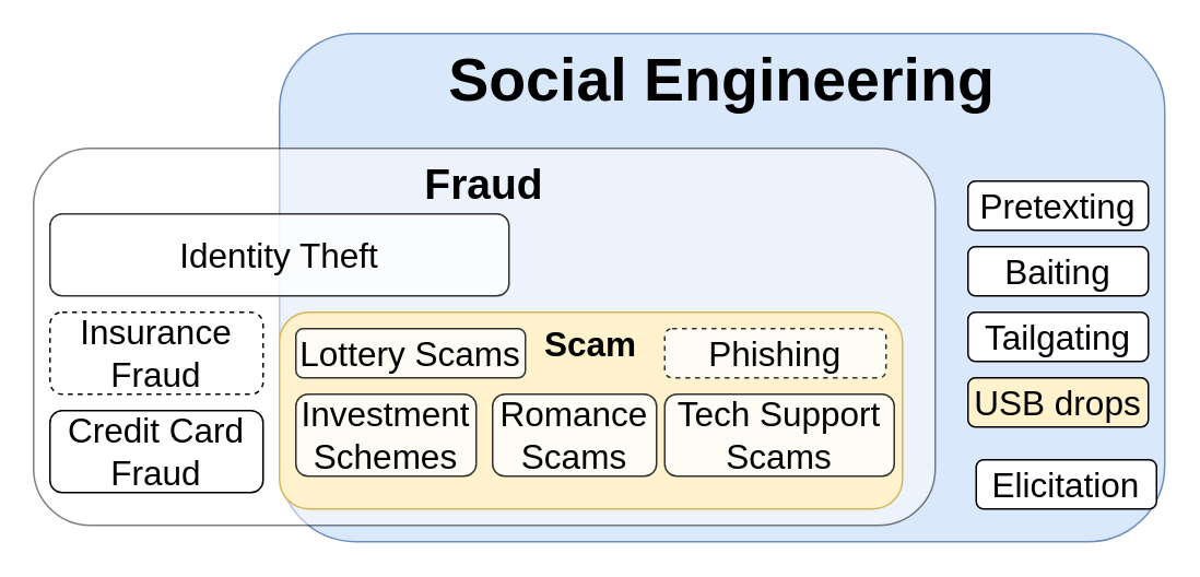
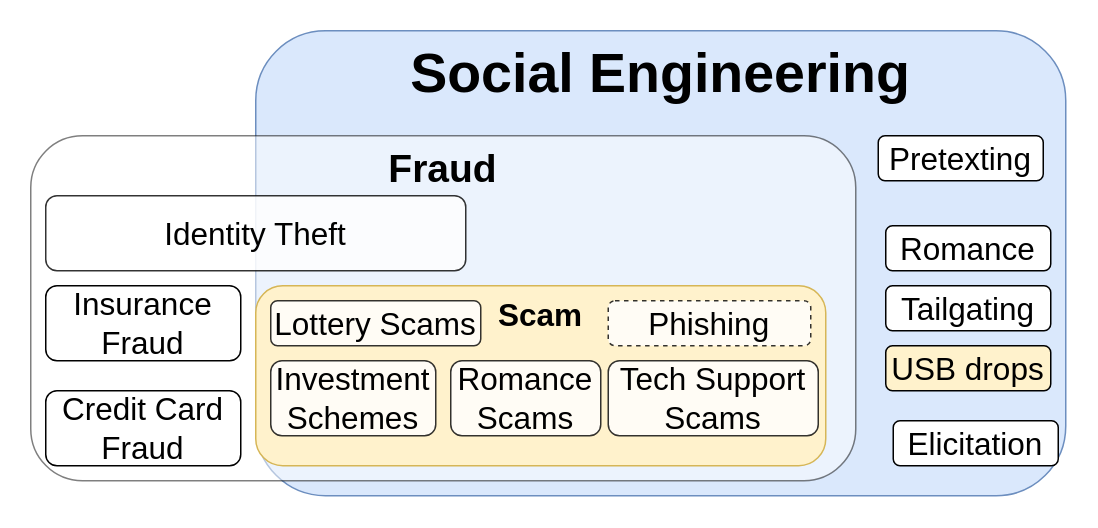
  <mxCell id="0" />
  <mxCell id="1" parent="0" />
  <mxCell id="2" value="&lt;font style=&quot;font-size: 37px;&quot;&gt;&lt;b&gt;Social Engineering&lt;/b&gt;&lt;/font&gt;" style="rounded=1;whiteSpace=wrap;html=1;verticalAlign=top;fillColor=#dae8fc;strokeColor=#6c8ebf;" vertex="1" parent="1"><mxGeometry x="170" y="20" width="540" height="310" as="geometry" /></mxCell>
  <mxCell id="3" value="Fraud" style="rounded=1;whiteSpace=wrap;html=1;verticalAlign=top;fontSize=26;fontStyle=1;opacity=50;" vertex="1" parent="1"><mxGeometry x="20" y="90" width="550" height="230" as="geometry" /></mxCell>
  <mxCell id="4" value="Scam" style="rounded=1;whiteSpace=wrap;html=1;fontSize=21;verticalAlign=top;fontStyle=1;fillColor=#fff2cc;strokeColor=#d6b656;" vertex="1" parent="1"><mxGeometry x="170" y="190" width="380" height="120" as="geometry" /></mxCell>
  <mxCell id="5" value="Tailgating" style="rounded=1;whiteSpace=wrap;html=1;fontSize=21;" vertex="1" parent="1"><mxGeometry x="590" y="190" width="110" height="30" as="geometry" /></mxCell>
- <mxCell id="6" value="Baiting" style="rounded=1;whiteSpace=wrap;html=1;fontSize=21;" vertex="1" parent="1"><mxGeometry x="590" y="150" width="110" height="30" as="geometry" /></mxCell>
- <mxCell id="7" value="Pretexting" style="rounded=1;whiteSpace=wrap;html=1;fontSize=21;" vertex="1" parent="1"><mxGeometry x="590" y="110" width="110" height="30" as="geometry" /></mxCell>
- <mxCell id="8" value="Insurance Fraud" style="rounded=1;whiteSpace=wrap;html=1;fontSize=21;dashed=1;" vertex="1" parent="1"><mxGeometry x="30" y="190" width="130" height="50" as="geometry" /></mxCell>
- <mxCell id="9" value="Credit Card Fraud" style="rounded=1;whiteSpace=wrap;html=1;fontSize=21;" vertex="1" parent="1"><mxGeometry x="30" y="250" width="130" height="50" as="geometry" /></mxCell>
+ <mxCell id="6" value="Romance" style="rounded=1;whiteSpace=wrap;html=1;fontSize=21;" vertex="1" parent="1"><mxGeometry x="590" y="150" width="110" height="30" as="geometry" /></mxCell>
+ <mxCell id="7" value="Pretexting" style="rounded=1;whiteSpace=wrap;html=1;fontSize=21;" vertex="1" parent="1"><mxGeometry x="585" y="90" width="110" height="30" as="geometry" /></mxCell>
+ <mxCell id="8" value="Insurance Fraud" style="rounded=1;whiteSpace=wrap;html=1;fontSize=21;" vertex="1" parent="1"><mxGeometry x="30" y="190" width="130" height="50" as="geometry" /></mxCell>
+ <mxCell id="9" value="Credit Card Fraud" style="rounded=1;whiteSpace=wrap;html=1;fontSize=21;" vertex="1" parent="1"><mxGeometry x="30" y="260" width="130" height="50" as="geometry" /></mxCell>
  <mxCell id="10" value="Identity Theft" style="rounded=1;whiteSpace=wrap;html=1;fontSize=21;opacity=80;" vertex="1" parent="1"><mxGeometry x="30" y="130" width="280" height="50" as="geometry" /></mxCell>
  <mxCell id="11" value="Investment Schemes" style="rounded=1;whiteSpace=wrap;html=1;fontSize=21;opacity=80;" vertex="1" parent="1"><mxGeometry x="180" y="240" width="110" height="50" as="geometry" /></mxCell>
  <mxCell id="12" value="Romance Scams" style="rounded=1;whiteSpace=wrap;html=1;fontSize=21;opacity=80;" vertex="1" parent="1"><mxGeometry x="300" y="240" width="100" height="50" as="geometry" /></mxCell>
  <mxCell id="13" value="Tech Support Scams" style="rounded=1;whiteSpace=wrap;html=1;fontSize=21;opacity=80;" vertex="1" parent="1"><mxGeometry x="405" y="240" width="140" height="50" as="geometry" /></mxCell>
  <mxCell id="14" value="Phishing" style="rounded=1;whiteSpace=wrap;html=1;fontSize=21;opacity=80;dashed=1;" vertex="1" parent="1"><mxGeometry x="405" y="200" width="135" height="30" as="geometry" /></mxCell>
  <mxCell id="15" value="Lottery Scams" style="rounded=1;whiteSpace=wrap;html=1;fontSize=21;opacity=80;" vertex="1" parent="1"><mxGeometry x="180" y="200" width="140" height="30" as="geometry" /></mxCell>
  <mxCell id="16" value="USB drops" style="rounded=1;whiteSpace=wrap;html=1;fontSize=21;fillColor=#fff2cc;" vertex="1" parent="1"><mxGeometry x="590" y="230" width="110" height="30" as="geometry" /></mxCell>
  <mxCell id="17" value="Elicitation" style="rounded=1;whiteSpace=wrap;html=1;fontSize=21;" vertex="1" parent="1"><mxGeometry x="595" y="280" width="110" height="30" as="geometry" /></mxCell>
